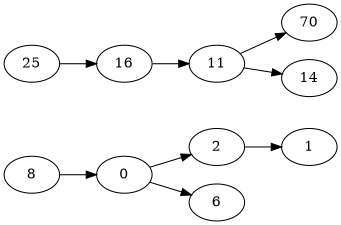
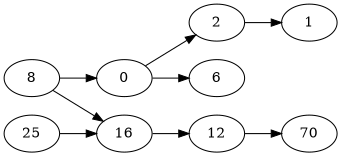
  digraph {
    rankdir=LR
    n1 [label=0]
    8
    16
    2
    6
-   12 [label=11]
+   12
    1
    n8 [label=70]
-   14
    25
    n1 -> 2
    n1 -> 6
    8 -> n1
+   8 -> 16
    16 -> 12
    2 -> 1
    12 -> n8
-   12 -> 14
    25 -> 16
  }
